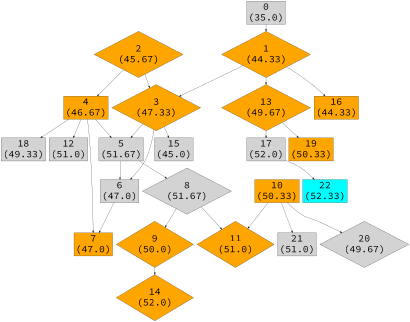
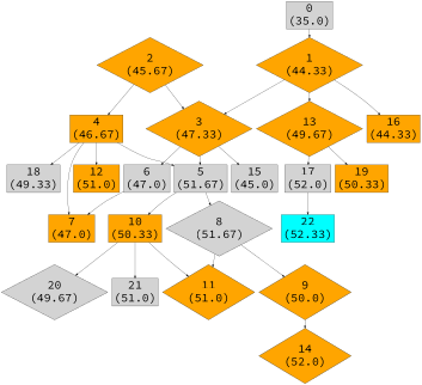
  digraph {
    fontname="Source Code Pro"
    node [fontname="Source Code Pro" fontsize=50 shape=box style=filled fillcolor=orange fontcolor=black]
    edge [fontname="Source Code Pro"]
    n1 [label="0\n(35.0)" fillcolor="" fontcolor=""]
    n2 [label="1\n(44.33)" shape=diamond]
    n3 [label="3\n(47.33)" shape=diamond]
    n4 [label="13\n(49.67)" shape=diamond]
    n5 [label="16\n(44.33)"]
    n6 [label="2\n(45.67)" shape=diamond]
    n7 [label="4\n(46.67)"]
    n8 [label="5\n(51.67)" fillcolor="" fontcolor=""]
    n9 [label="6\n(47.0)" fillcolor="" fontcolor=""]
    n10 [label="15\n(45.0)" fillcolor="" fontcolor=""]
    n11 [fillcolor=lightgrey label="17\n(52.0)"]
    n12 [label="19\n(50.33)"]
    n13 [label="7\n(47.0)"]
-   n14 [fillcolor=lightgrey label="12\n(51.0)"]
+   n14 [label="12\n(51.0)"]
    n15 [label="18\n(49.33)" fillcolor="" fontcolor=""]
    n16 [label="8\n(51.67)" shape=diamond fillcolor="" fontcolor=""]
    n17 [label="10\n(50.33)"]
    n18 [label="9\n(50.0)" shape=diamond]
    n19 [label="11\n(51.0)" shape=diamond]
    n20 [label="20\n(49.67)" shape=diamond fillcolor="" fontcolor=""]
    n21 [label="21\n(51.0)" fillcolor="" fontcolor=""]
    n22 [label="14\n(52.0)" shape=diamond]
    n23 [fillcolor=cyan label="22\n(52.33)"]
    n1 -> n2
    n2 -> n3
    n2 -> n4
    n2 -> n5
    n3 -> n8
    n3 -> n9
    n3 -> n10
    n4 -> n11
    n4 -> n12
    n6 -> n3
    n6 -> n7
    n7 -> n8
    n7 -> n13
    n7 -> n14
    n7 -> n15
    n8 -> n16
-   n8 -> n9
+   n8 -> n17
    n9 -> n13
    n11 -> n23
    n16 -> n18
    n16 -> n19
    n17 -> n19
    n17 -> n20
    n17 -> n21
    n18 -> n22
  }
